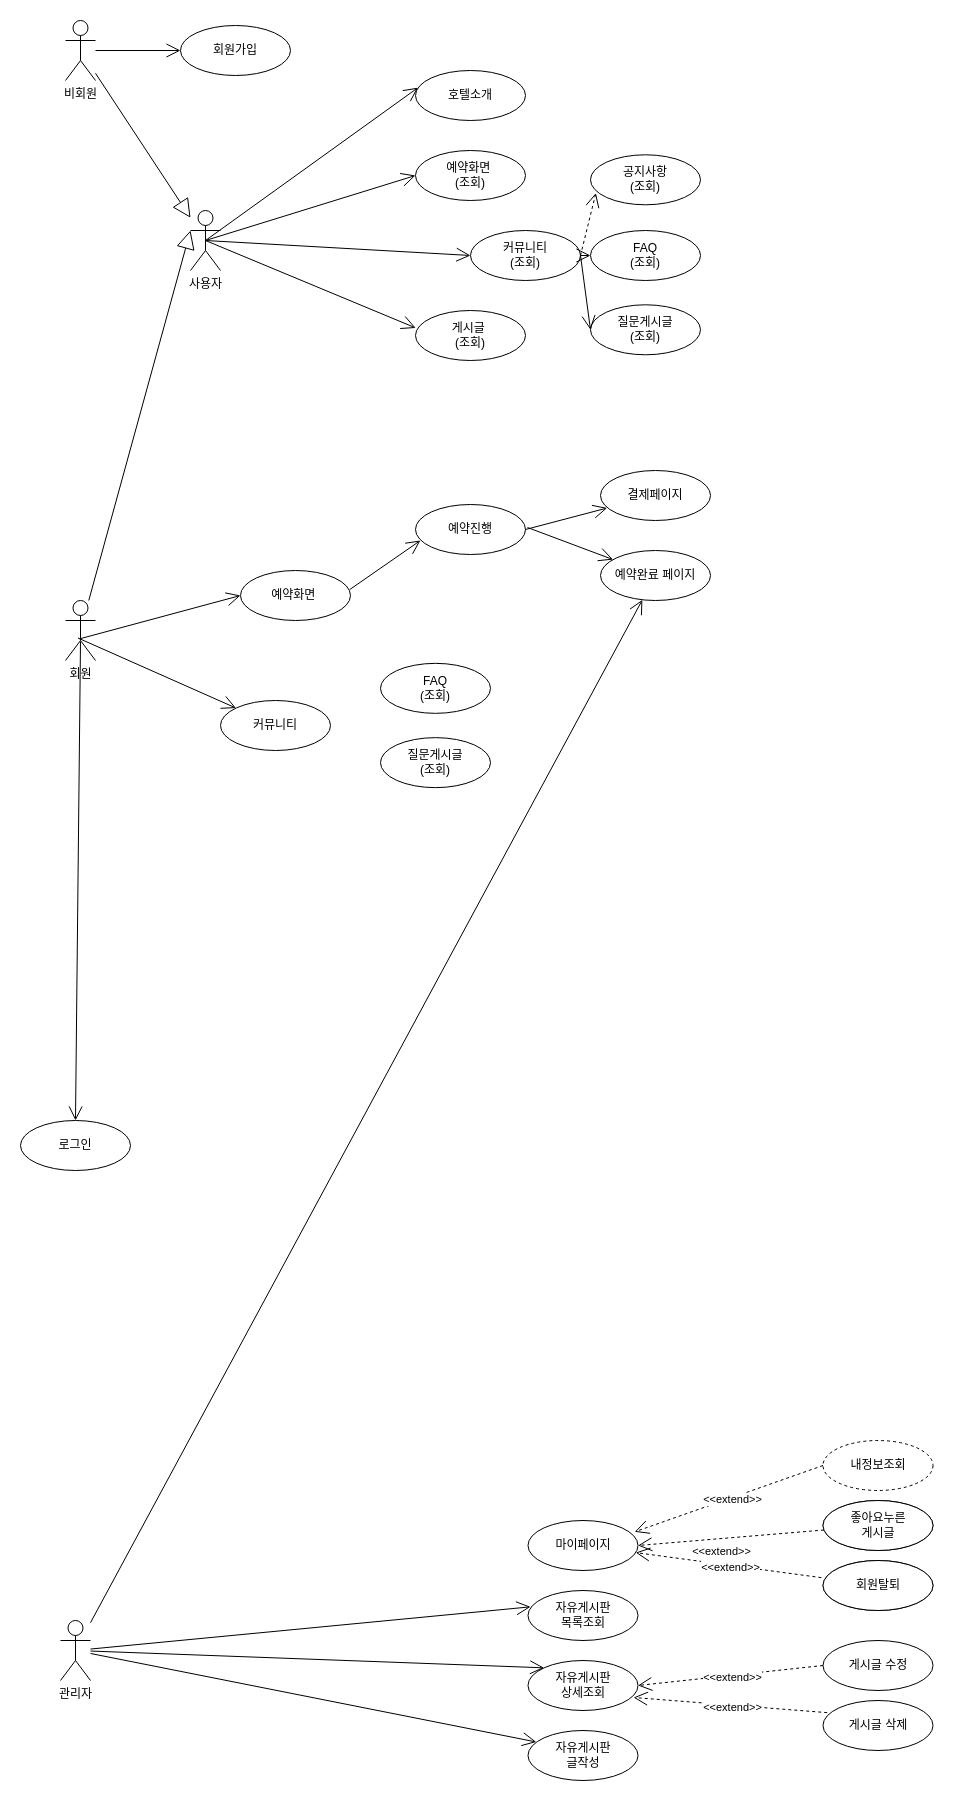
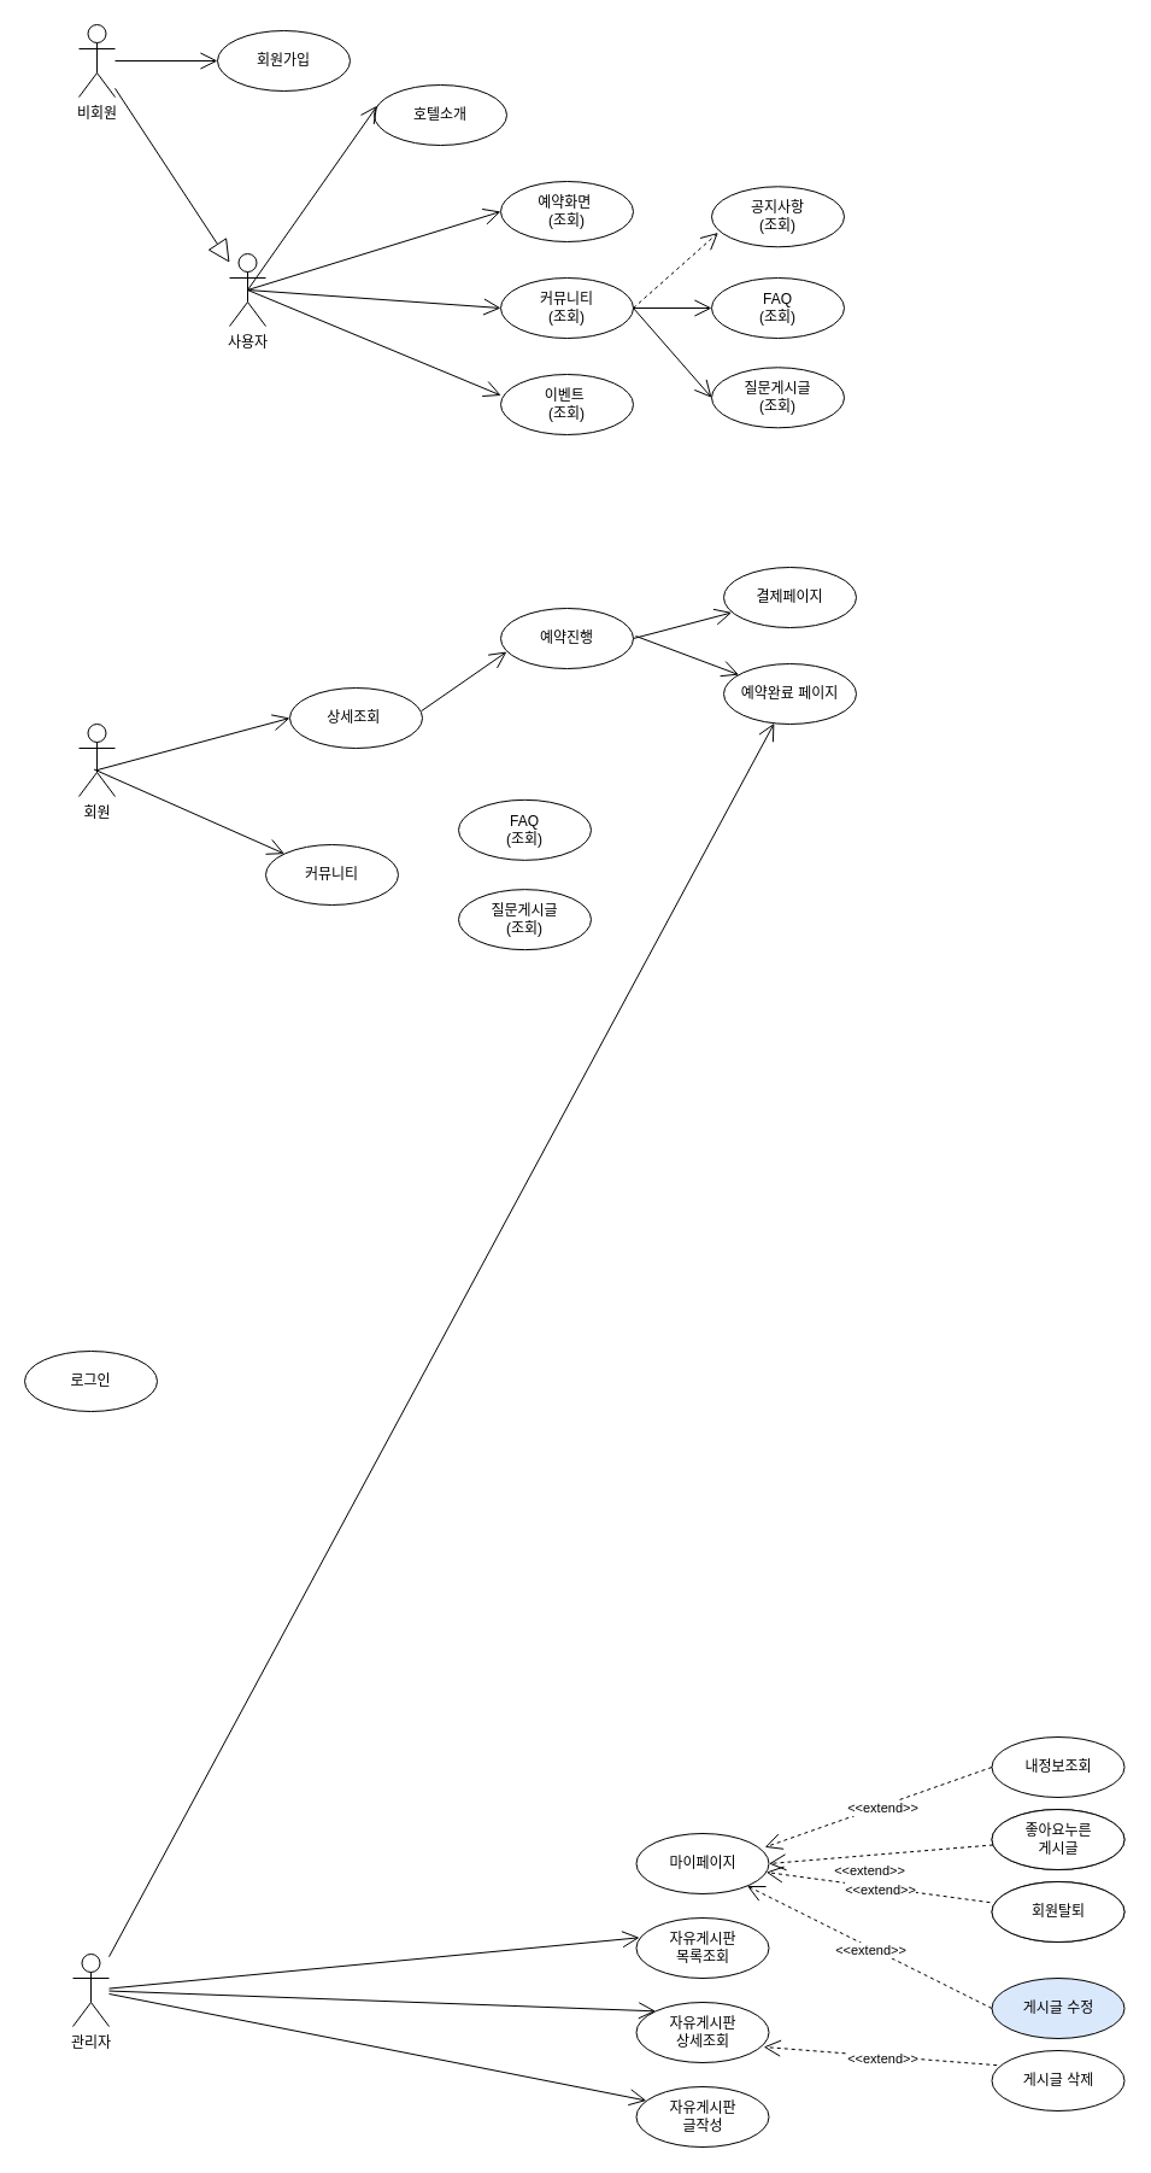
  <mxCell id="0" />
  <mxCell id="1" parent="0" />
  <mxCell id="2" value="비회원" style="shape=umlActor;verticalLabelPosition=bottom;verticalAlign=top;html=1;" parent="1" vertex="1"><mxGeometry x="65" y="20" width="30" height="60" as="geometry" /></mxCell>
  <mxCell id="3" value="" style="endArrow=open;endFill=1;endSize=12;html=1;rounded=0;" parent="1" source="2" edge="1" target="7"><mxGeometry width="160" relative="1" as="geometry"><mxPoint x="130" y="49.41" as="sourcePoint" /><mxPoint x="225" y="49.57" as="targetPoint" /></mxGeometry></mxCell>
  <mxCell id="4" value="관리자" style="shape=umlActor;verticalLabelPosition=bottom;verticalAlign=top;html=1;" parent="1" vertex="1"><mxGeometry x="60" y="1620" width="30" height="60" as="geometry" /></mxCell>
  <mxCell id="5" value="사용자" style="shape=umlActor;verticalLabelPosition=bottom;verticalAlign=top;html=1;" parent="1" vertex="1"><mxGeometry x="190" y="210" width="30" height="60" as="geometry" /></mxCell>
  <mxCell id="6" value="" style="endArrow=block;endSize=16;endFill=0;html=1;rounded=0;" parent="1" source="2" target="5" edge="1"><mxGeometry width="160" relative="1" as="geometry"><mxPoint x="100" y="60.57" as="sourcePoint" /><mxPoint x="305" y="2.57" as="targetPoint" /></mxGeometry></mxCell>
  <mxCell id="7" value="회원가입" style="ellipse;whiteSpace=wrap;html=1;" parent="1" vertex="1"><mxGeometry x="180" y="25" width="110" height="50" as="geometry" /></mxCell>
- <mxCell id="8" value="호텔소개" style="ellipse;whiteSpace=wrap;html=1;" parent="1" vertex="1"><mxGeometry x="415" y="70" width="110" height="50" as="geometry" /></mxCell>
+ <mxCell id="8" value="호텔소개" style="ellipse;whiteSpace=wrap;html=1;" parent="1" vertex="1"><mxGeometry x="310" y="70" width="110" height="50" as="geometry" /></mxCell>
  <mxCell id="9" value="" style="endArrow=open;endFill=1;endSize=12;html=1;rounded=0;exitX=0.5;exitY=0.5;exitDx=0;exitDy=0;exitPerimeter=0;entryX=0.023;entryY=0.343;entryDx=0;entryDy=0;entryPerimeter=0;" parent="1" source="5" target="8" edge="1"><mxGeometry width="160" relative="1" as="geometry"><mxPoint x="35" y="-126.43" as="sourcePoint" /><mxPoint x="125" y="-131.43" as="targetPoint" /></mxGeometry></mxCell>
  <mxCell id="10" value="회원" style="shape=umlActor;verticalLabelPosition=bottom;verticalAlign=top;html=1;" parent="1" vertex="1"><mxGeometry x="65" y="600" width="30" height="60" as="geometry" /></mxCell>
- <mxCell id="11" value="" style="endArrow=block;endSize=16;endFill=0;html=1;rounded=0;entryX=0;entryY=0.333;entryDx=0;entryDy=0;entryPerimeter=0;" parent="1" source="10" target="5" edge="1"><mxGeometry width="160" relative="1" as="geometry"><mxPoint x="115" y="153.57" as="sourcePoint" /><mxPoint x="215" y="99.57" as="targetPoint" /></mxGeometry></mxCell>
  <mxCell id="12" value="마이페이지" style="ellipse;whiteSpace=wrap;html=1;" parent="1" vertex="1"><mxGeometry x="527.5" y="1520" width="110" height="50" as="geometry" /></mxCell>
  <mxCell id="13" value="" style="endArrow=open;endFill=1;endSize=12;html=1;rounded=0;" parent="1" source="4" target="48" edge="1"><mxGeometry width="160" relative="1" as="geometry"><mxPoint x="125" y="313.57" as="sourcePoint" /><mxPoint x="235" y="313.57" as="targetPoint" /></mxGeometry></mxCell>
  <mxCell id="14" value="좋아요누른&lt;br&gt;게시글" style="ellipse;whiteSpace=wrap;html=1;" parent="1" vertex="1"><mxGeometry x="822.5" y="1500" width="110" height="50" as="geometry" /></mxCell>
  <mxCell id="15" value="회원탈퇴" style="ellipse;whiteSpace=wrap;html=1;" parent="1" vertex="1"><mxGeometry x="822.5" y="1560" width="110" height="50" as="geometry" /></mxCell>
- <mxCell id="16" value="내정보조회" style="ellipse;whiteSpace=wrap;html=1;dashed=1;" parent="1" vertex="1"><mxGeometry x="822.5" y="1440" width="110" height="50" as="geometry" /></mxCell>
+ <mxCell id="16" value="내정보조회" style="ellipse;whiteSpace=wrap;html=1;" parent="1" vertex="1"><mxGeometry x="822.5" y="1440" width="110" height="50" as="geometry" /></mxCell>
  <mxCell id="17" value="&amp;lt;&amp;lt;extend&amp;gt;&amp;gt;" style="endArrow=open;endSize=12;dashed=1;html=1;rounded=0;exitX=0;exitY=0.5;exitDx=0;exitDy=0;entryX=0.97;entryY=0.227;entryDx=0;entryDy=0;entryPerimeter=0;" parent="1" source="16" target="12" edge="1"><mxGeometry x="-0.024" y="2" width="160" relative="1" as="geometry"><mxPoint x="425" y="312.74" as="sourcePoint" /><mxPoint x="305" y="312.74" as="targetPoint" /><mxPoint as="offset" /></mxGeometry></mxCell>
  <mxCell id="18" value="&amp;lt;&amp;lt;extend&amp;gt;&amp;gt;" style="endArrow=open;endSize=12;dashed=1;html=1;rounded=0;entryX=1;entryY=0.5;entryDx=0;entryDy=0;" parent="1" source="14" target="12" edge="1"><mxGeometry x="0.11" y="13" width="160" relative="1" as="geometry"><mxPoint x="702.5" y="1495" as="sourcePoint" /><mxPoint x="639.5" y="1521" as="targetPoint" /><mxPoint as="offset" /></mxGeometry></mxCell>
  <mxCell id="19" value="&amp;lt;&amp;lt;extend&amp;gt;&amp;gt;" style="endArrow=open;endSize=12;dashed=1;html=1;rounded=0;exitX=-0.015;exitY=0.343;exitDx=0;exitDy=0;exitPerimeter=0;" parent="1" source="15" target="12" edge="1"><mxGeometry x="-0.024" y="2" width="160" relative="1" as="geometry"><mxPoint x="722.5" y="1515" as="sourcePoint" /><mxPoint x="659.5" y="1541" as="targetPoint" /><mxPoint as="offset" /></mxGeometry></mxCell>
  <mxCell id="20" value="좋아요누른&lt;br&gt;게시글" style="ellipse;whiteSpace=wrap;html=1;" parent="1" vertex="1"><mxGeometry x="822.5" y="1500" width="110" height="50" as="geometry" /></mxCell>
  <mxCell id="21" value="회원탈퇴" style="ellipse;whiteSpace=wrap;html=1;" parent="1" vertex="1"><mxGeometry x="822.5" y="1560" width="110" height="50" as="geometry" /></mxCell>
  <mxCell id="22" value="자유게시판&lt;br&gt;목록조회" style="ellipse;whiteSpace=wrap;html=1;" parent="1" vertex="1"><mxGeometry x="527.5" y="1590" width="110" height="50" as="geometry" /></mxCell>
  <mxCell id="23" value="자유게시판&lt;br&gt;상세조회" style="ellipse;whiteSpace=wrap;html=1;" parent="1" vertex="1"><mxGeometry x="527.5" y="1660" width="110" height="50" as="geometry" /></mxCell>
  <mxCell id="24" value="자유게시판&lt;br&gt;글작성" style="ellipse;whiteSpace=wrap;html=1;" parent="1" vertex="1"><mxGeometry x="527.5" y="1730" width="110" height="50" as="geometry" /></mxCell>
  <mxCell id="25" value="" style="endArrow=open;endFill=1;endSize=12;html=1;rounded=0;entryX=0.023;entryY=0.327;entryDx=0;entryDy=0;entryPerimeter=0;" parent="1" source="4" target="22" edge="1"><mxGeometry width="160" relative="1" as="geometry"><mxPoint x="125" y="323.57" as="sourcePoint" /><mxPoint x="219" y="323.57" as="targetPoint" /></mxGeometry></mxCell>
  <mxCell id="26" value="" style="endArrow=open;endFill=1;endSize=12;html=1;rounded=0;entryX=0;entryY=0;entryDx=0;entryDy=0;" parent="1" source="4" target="23" edge="1"><mxGeometry width="160" relative="1" as="geometry"><mxPoint x="116" y="413.57" as="sourcePoint" /><mxPoint x="214" y="479.57" as="targetPoint" /></mxGeometry></mxCell>
  <mxCell id="27" value="" style="endArrow=open;endFill=1;endSize=12;html=1;rounded=0;entryX=0.076;entryY=0.23;entryDx=0;entryDy=0;entryPerimeter=0;" parent="1" source="4" target="24" edge="1"><mxGeometry width="160" relative="1" as="geometry"><mxPoint x="103" y="433.57" as="sourcePoint" /><mxPoint x="214" y="550.57" as="targetPoint" /></mxGeometry></mxCell>
- <mxCell id="28" value="게시글 수정" style="ellipse;whiteSpace=wrap;html=1;" parent="1" vertex="1"><mxGeometry x="822.5" y="1640" width="110" height="50" as="geometry" /></mxCell>
+ <mxCell id="28" value="게시글 수정" style="ellipse;whiteSpace=wrap;html=1;fillColor=#dae8fc;" parent="1" vertex="1"><mxGeometry x="822.5" y="1640" width="110" height="50" as="geometry" /></mxCell>
  <mxCell id="29" value="게시글 삭제" style="ellipse;whiteSpace=wrap;html=1;" parent="1" vertex="1"><mxGeometry x="822.5" y="1700" width="110" height="50" as="geometry" /></mxCell>
  <mxCell id="30" value="&amp;lt;&amp;lt;extend&amp;gt;&amp;gt;" style="endArrow=open;endSize=12;dashed=1;html=1;rounded=0;exitX=0.038;exitY=0.243;exitDx=0;exitDy=0;exitPerimeter=0;entryX=0.96;entryY=0.74;entryDx=0;entryDy=0;entryPerimeter=0;" parent="1" source="29" edge="1" target="23"><mxGeometry x="-0.024" y="2" width="160" relative="1" as="geometry"><mxPoint x="822.5" y="1710" as="sourcePoint" /><mxPoint x="637.5" y="1685" as="targetPoint" /><mxPoint as="offset" /></mxGeometry></mxCell>
- <mxCell id="31" value="&amp;lt;&amp;lt;extend&amp;gt;&amp;gt;" style="endArrow=open;endSize=12;dashed=1;html=1;rounded=0;exitX=0;exitY=0.5;exitDx=0;exitDy=0;entryX=1;entryY=0.5;entryDx=0;entryDy=0;" parent="1" source="28" target="23" edge="1"><mxGeometry x="-0.024" y="2" width="160" relative="1" as="geometry"><mxPoint x="826.5" y="1710" as="sourcePoint" /><mxPoint x="637.5" y="1673" as="targetPoint" /><mxPoint as="offset" /></mxGeometry></mxCell>
+ <mxCell id="31" value="&amp;lt;&amp;lt;extend&amp;gt;&amp;gt;" style="endArrow=open;endSize=12;dashed=1;html=1;rounded=0;exitX=0;exitY=0.5;exitDx=0;exitDy=0;" parent="1" source="28" target="12" edge="1"><mxGeometry x="-0.024" y="2" width="160" relative="1" as="geometry"><mxPoint x="826.5" y="1710" as="sourcePoint" /><mxPoint x="637.5" y="1673" as="targetPoint" /><mxPoint as="offset" /></mxGeometry></mxCell>
  <mxCell id="32" value="로그인" style="ellipse;whiteSpace=wrap;html=1;" parent="1" vertex="1"><mxGeometry x="20" y="1120" width="110" height="50" as="geometry" /></mxCell>
- <mxCell id="33" value="" style="endArrow=open;endFill=1;endSize=12;html=1;rounded=0;entryX=0.5;entryY=0;entryDx=0;entryDy=0;exitX=0.5;exitY=0.683;exitDx=0;exitDy=0;exitPerimeter=0;" parent="1" target="32" edge="1" source="10"><mxGeometry width="160" relative="1" as="geometry"><mxPoint x="75.36" y="390.9" as="sourcePoint" /><mxPoint x="75" y="526.25" as="targetPoint" /></mxGeometry></mxCell>
  <mxCell id="34" value="예약화면&amp;nbsp;&lt;br&gt;(조회)" style="ellipse;whiteSpace=wrap;html=1;" vertex="1" parent="1"><mxGeometry x="415" y="150" width="110" height="50" as="geometry" /></mxCell>
- <mxCell id="35" value="커뮤니티&lt;br&gt;(조회)" style="ellipse;whiteSpace=wrap;html=1;" vertex="1" parent="1"><mxGeometry x="470" y="230" width="110" height="50" as="geometry" /></mxCell>
+ <mxCell id="35" value="커뮤니티&lt;br&gt;(조회)" style="ellipse;whiteSpace=wrap;html=1;" vertex="1" parent="1"><mxGeometry x="415" y="230" width="110" height="50" as="geometry" /></mxCell>
  <mxCell id="36" value="FAQ&lt;br&gt;(조회)" style="ellipse;whiteSpace=wrap;html=1;" vertex="1" parent="1"><mxGeometry x="590" y="230" width="110" height="50" as="geometry" /></mxCell>
  <mxCell id="37" style="edgeStyle=orthogonalEdgeStyle;rounded=0;orthogonalLoop=1;jettySize=auto;html=1;exitX=0.5;exitY=1;exitDx=0;exitDy=0;" edge="1" parent="1" source="38"><mxGeometry relative="1" as="geometry"><mxPoint x="645.429" y="354.29" as="targetPoint" /></mxGeometry></mxCell>
  <mxCell id="38" value="질문게시글&lt;br&gt;(조회)" style="ellipse;whiteSpace=wrap;html=1;" vertex="1" parent="1"><mxGeometry x="590" y="304.29" width="110" height="50" as="geometry" /></mxCell>
- <mxCell id="39" value="게시글&amp;nbsp;&lt;br&gt;(조회)" style="ellipse;whiteSpace=wrap;html=1;" vertex="1" parent="1"><mxGeometry x="415" y="310" width="110" height="50" as="geometry" /></mxCell>
+ <mxCell id="39" value="이벤트&amp;nbsp;&lt;br&gt;(조회)" style="ellipse;whiteSpace=wrap;html=1;" vertex="1" parent="1"><mxGeometry x="415" y="310" width="110" height="50" as="geometry" /></mxCell>
  <mxCell id="40" value="" style="endArrow=open;endFill=1;endSize=12;html=1;rounded=0;exitX=0.5;exitY=0.5;exitDx=0;exitDy=0;exitPerimeter=0;entryX=0;entryY=0.5;entryDx=0;entryDy=0;" edge="1" parent="1" source="5" target="34"><mxGeometry width="160" relative="1" as="geometry"><mxPoint x="215" y="250" as="sourcePoint" /><mxPoint x="523" y="127" as="targetPoint" /></mxGeometry></mxCell>
  <mxCell id="41" value="" style="endArrow=open;endFill=1;endSize=12;html=1;rounded=0;exitX=0.5;exitY=0.5;exitDx=0;exitDy=0;exitPerimeter=0;entryX=0;entryY=0.5;entryDx=0;entryDy=0;" edge="1" parent="1" source="5" target="35"><mxGeometry width="160" relative="1" as="geometry"><mxPoint x="215" y="250" as="sourcePoint" /><mxPoint x="520" y="195" as="targetPoint" /></mxGeometry></mxCell>
  <mxCell id="42" value="" style="endArrow=open;endFill=1;endSize=12;html=1;rounded=0;exitX=0.5;exitY=0.5;exitDx=0;exitDy=0;exitPerimeter=0;entryX=0.002;entryY=0.349;entryDx=0;entryDy=0;entryPerimeter=0;" edge="1" parent="1" source="5" target="39"><mxGeometry width="160" relative="1" as="geometry"><mxPoint x="215" y="250" as="sourcePoint" /><mxPoint x="470" y="320" as="targetPoint" /></mxGeometry></mxCell>
  <mxCell id="43" value="" style="endArrow=open;endFill=1;endSize=12;html=1;rounded=0;entryX=0;entryY=0.5;entryDx=0;entryDy=0;exitX=1;exitY=0.5;exitDx=0;exitDy=0;" edge="1" parent="1" source="35" target="36"><mxGeometry width="160" relative="1" as="geometry"><mxPoint x="550" y="250" as="sourcePoint" /><mxPoint x="610" y="215" as="targetPoint" /></mxGeometry></mxCell>
  <mxCell id="44" value="" style="endArrow=open;endFill=1;endSize=12;html=1;rounded=0;entryX=0;entryY=0.5;entryDx=0;entryDy=0;exitX=1;exitY=0.5;exitDx=0;exitDy=0;" edge="1" parent="1" source="35" target="38"><mxGeometry width="160" relative="1" as="geometry"><mxPoint x="533" y="265" as="sourcePoint" /><mxPoint x="620" y="225" as="targetPoint" /></mxGeometry></mxCell>
- <mxCell id="45" value="예약화면&amp;nbsp;" style="ellipse;whiteSpace=wrap;html=1;" vertex="1" parent="1"><mxGeometry x="240" y="570" width="110" height="50" as="geometry" /></mxCell>
+ <mxCell id="45" value="상세조회&amp;nbsp;" style="ellipse;whiteSpace=wrap;html=1;" vertex="1" parent="1"><mxGeometry x="240" y="570" width="110" height="50" as="geometry" /></mxCell>
  <mxCell id="46" value="예약진행" style="ellipse;whiteSpace=wrap;html=1;" vertex="1" parent="1"><mxGeometry x="415" y="504" width="110" height="50" as="geometry" /></mxCell>
  <mxCell id="47" value="결제페이지" style="ellipse;whiteSpace=wrap;html=1;" vertex="1" parent="1"><mxGeometry x="600" y="470" width="110" height="50" as="geometry" /></mxCell>
  <mxCell id="48" value="예약완료 페이지&lt;br&gt;" style="ellipse;whiteSpace=wrap;html=1;" vertex="1" parent="1"><mxGeometry x="600" y="550" width="110" height="50" as="geometry" /></mxCell>
  <mxCell id="49" value="커뮤니티" style="ellipse;whiteSpace=wrap;html=1;" vertex="1" parent="1"><mxGeometry x="220" y="700" width="110" height="50" as="geometry" /></mxCell>
  <mxCell id="50" value="공지사항&lt;br&gt;(조회)" style="ellipse;whiteSpace=wrap;html=1;" vertex="1" parent="1"><mxGeometry x="590" y="154.29" width="110" height="50" as="geometry" /></mxCell>
  <mxCell id="51" value="" style="endArrow=open;endFill=1;endSize=12;html=1;rounded=0;entryX=0.049;entryY=0.764;entryDx=0;entryDy=0;entryPerimeter=0;exitX=1;exitY=0.5;exitDx=0;exitDy=0;dashed=1;" edge="1" parent="1" source="35" target="50"><mxGeometry width="160" relative="1" as="geometry"><mxPoint x="540" y="240" as="sourcePoint" /><mxPoint x="608.5" y="230" as="targetPoint" /></mxGeometry></mxCell>
  <mxCell id="52" value="FAQ&lt;br&gt;(조회)" style="ellipse;whiteSpace=wrap;html=1;" vertex="1" parent="1"><mxGeometry x="380" y="662.85" width="110" height="50" as="geometry" /></mxCell>
  <mxCell id="53" value="질문게시글&lt;br&gt;(조회)" style="ellipse;whiteSpace=wrap;html=1;" vertex="1" parent="1"><mxGeometry x="380" y="737.14" width="110" height="50" as="geometry" /></mxCell>
  <mxCell id="54" value="" style="endArrow=open;endFill=1;endSize=12;html=1;rounded=0;exitX=0.417;exitY=0.625;exitDx=0;exitDy=0;exitPerimeter=0;" edge="1" parent="1" source="10" target="49"><mxGeometry width="160" relative="1" as="geometry"><mxPoint x="98.5" y="700" as="sourcePoint" /><mxPoint x="311.5" y="547" as="targetPoint" /></mxGeometry></mxCell>
  <mxCell id="55" value="" style="endArrow=open;endFill=1;endSize=12;html=1;rounded=0;exitX=0.472;exitY=0.639;exitDx=0;exitDy=0;exitPerimeter=0;entryX=0;entryY=0.5;entryDx=0;entryDy=0;" edge="1" parent="1" source="10" target="45"><mxGeometry width="160" relative="1" as="geometry"><mxPoint x="88" y="648" as="sourcePoint" /><mxPoint x="246" y="718" as="targetPoint" /></mxGeometry></mxCell>
  <mxCell id="56" value="" style="endArrow=open;endFill=1;endSize=12;html=1;rounded=0;entryX=0.045;entryY=0.72;entryDx=0;entryDy=0;entryPerimeter=0;exitX=0.992;exitY=0.383;exitDx=0;exitDy=0;exitPerimeter=0;" edge="1" parent="1" source="45" target="46"><mxGeometry width="160" relative="1" as="geometry"><mxPoint x="390" y="610" as="sourcePoint" /><mxPoint x="510" y="549" as="targetPoint" /></mxGeometry></mxCell>
  <mxCell id="57" value="" style="endArrow=open;endFill=1;endSize=12;html=1;rounded=0;entryX=0.061;entryY=0.75;entryDx=0;entryDy=0;fontStyle=1;entryPerimeter=0;exitX=1;exitY=0.5;exitDx=0;exitDy=0;" edge="1" parent="1" source="46" target="47"><mxGeometry width="160" relative="1" as="geometry"><mxPoint x="520" y="520" as="sourcePoint" /><mxPoint x="680" y="480" as="targetPoint" /></mxGeometry></mxCell>
  <mxCell id="58" value="" style="endArrow=open;endFill=1;endSize=12;html=1;rounded=0;fontStyle=1;exitX=0.924;exitY=0.253;exitDx=0;exitDy=0;exitPerimeter=0;" edge="1" parent="1" target="48"><mxGeometry width="160" relative="1" as="geometry"><mxPoint x="527" y="527" as="sourcePoint" /><mxPoint x="604" y="502" as="targetPoint" /></mxGeometry></mxCell>
